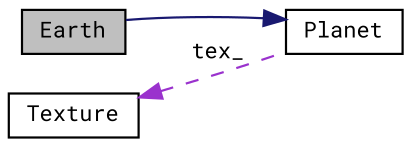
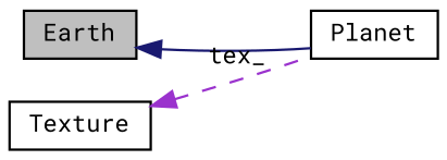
  digraph {
    fontname="Roboto Mono"
    rankdir=LR
    node [color=black fillcolor=white fontname="Roboto Mono" fontsize=10 shape=record style=filled]
    edge [dir=back fontname="Roboto Mono" fontsize=10 labelfontname=Helvetica labelfontsize=10]
    n1 [fillcolor=grey75 fontcolor=black height=0.2 label=Earth width=0.4]
    n2 [height=0.2 label=Planet width=0.4]
    n3 [height=0.2 label=Texture width=0.4]
-   n2 -> n1 [color=midnightblue style=solid]
+   n1 -> n2 [color=midnightblue style=solid]
    n3 -> n2 [color=darkorchid3 label=" tex_" style=dashed]
  }
